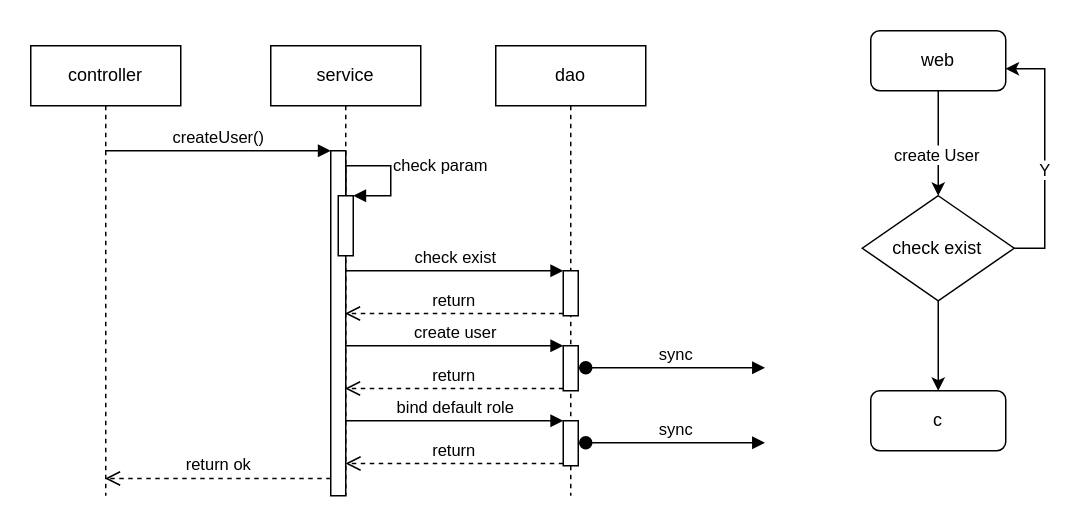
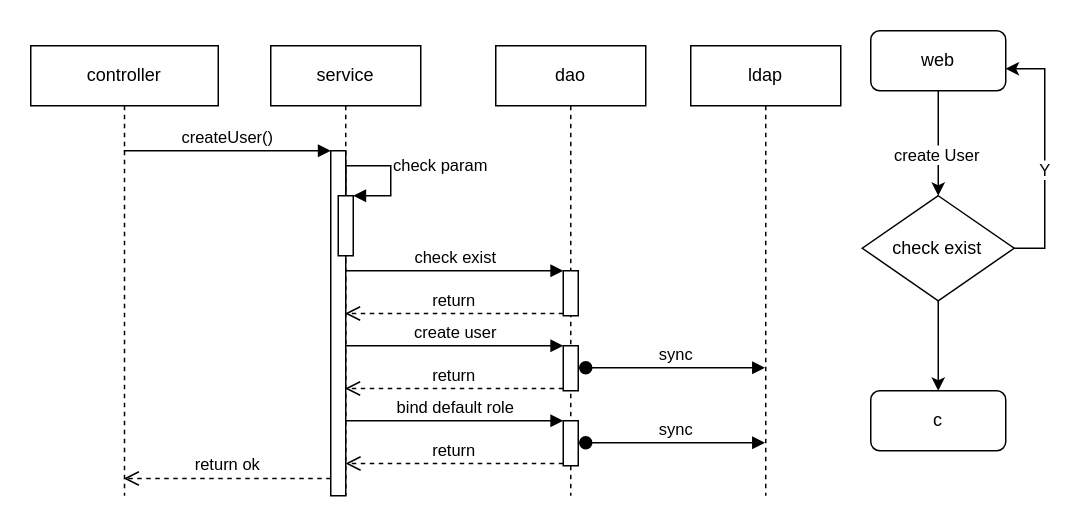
  <mxCell id="0" />
  <mxCell id="1" parent="0" />
- <mxCell id="2" value="controller" style="shape=umlLifeline;perimeter=lifelinePerimeter;whiteSpace=wrap;html=1;container=1;collapsible=0;recursiveResize=0;outlineConnect=0;" vertex="1" parent="1"><mxGeometry x="20" y="30" width="100" height="300" as="geometry" /></mxCell>
+ <mxCell id="2" value="controller" style="shape=umlLifeline;perimeter=lifelinePerimeter;whiteSpace=wrap;html=1;container=1;collapsible=0;recursiveResize=0;outlineConnect=0;" vertex="1" parent="1"><mxGeometry x="20" y="30" width="125" height="300" as="geometry" /></mxCell>
  <mxCell id="3" value="service" style="shape=umlLifeline;perimeter=lifelinePerimeter;whiteSpace=wrap;html=1;container=1;collapsible=0;recursiveResize=0;outlineConnect=0;" vertex="1" parent="1"><mxGeometry x="180" y="30" width="100" height="300" as="geometry" /></mxCell>
  <mxCell id="4" value="" style="html=1;points=[];perimeter=orthogonalPerimeter;" vertex="1" parent="3"><mxGeometry x="40" y="70" width="10" height="230" as="geometry" /></mxCell>
  <mxCell id="5" value="" style="html=1;points=[];perimeter=orthogonalPerimeter;" vertex="1" parent="3"><mxGeometry x="45" y="100" width="10" height="40" as="geometry" /></mxCell>
  <mxCell id="6" value="check param" style="edgeStyle=orthogonalEdgeStyle;html=1;align=left;spacingLeft=2;endArrow=block;rounded=0;entryX=1;entryY=0;" edge="1" target="5" parent="3"><mxGeometry relative="1" as="geometry"><mxPoint x="50" y="100" as="sourcePoint" /><Array as="points"><mxPoint x="50" y="80" /><mxPoint x="80" y="80" /><mxPoint x="80" y="100" /><mxPoint x="55" y="100" /></Array></mxGeometry></mxCell>
  <mxCell id="7" value="createUser()" style="html=1;verticalAlign=bottom;endArrow=block;entryX=0;entryY=0;rounded=0;" edge="1" target="4" parent="1" source="2"><mxGeometry relative="1" as="geometry"><mxPoint x="140" y="110" as="sourcePoint" /></mxGeometry></mxCell>
  <mxCell id="8" value="return ok" style="html=1;verticalAlign=bottom;endArrow=open;dashed=1;endSize=8;exitX=0;exitY=0.95;rounded=0;" edge="1" source="4" parent="1" target="2"><mxGeometry relative="1" as="geometry"><mxPoint x="140" y="186" as="targetPoint" /></mxGeometry></mxCell>
  <mxCell id="9" value="dao" style="shape=umlLifeline;perimeter=lifelinePerimeter;whiteSpace=wrap;html=1;container=1;collapsible=0;recursiveResize=0;outlineConnect=0;" vertex="1" parent="1"><mxGeometry x="330" y="30" width="100" height="300" as="geometry" /></mxCell>
  <mxCell id="10" value="" style="html=1;points=[];perimeter=orthogonalPerimeter;" vertex="1" parent="9"><mxGeometry x="45" y="150" width="10" height="30" as="geometry" /></mxCell>
  <mxCell id="11" value="" style="html=1;points=[];perimeter=orthogonalPerimeter;" vertex="1" parent="9"><mxGeometry x="45" y="200" width="10" height="30" as="geometry" /></mxCell>
  <mxCell id="12" value="" style="html=1;points=[];perimeter=orthogonalPerimeter;" vertex="1" parent="9"><mxGeometry x="45" y="250" width="10" height="30" as="geometry" /></mxCell>
  <mxCell id="13" value="return" style="html=1;verticalAlign=bottom;endArrow=open;dashed=1;endSize=8;exitX=0;exitY=0.95;rounded=0;" edge="1" parent="9" source="12"><mxGeometry relative="1" as="geometry"><mxPoint x="-100.19" y="278.5" as="targetPoint" /></mxGeometry></mxCell>
  <mxCell id="14" value="bind default role" style="html=1;verticalAlign=bottom;endArrow=block;entryX=0;entryY=0;rounded=0;" edge="1" parent="9" target="12"><mxGeometry relative="1" as="geometry"><mxPoint x="-100.19" y="250" as="sourcePoint" /></mxGeometry></mxCell>
  <mxCell id="15" value="sync" style="html=1;verticalAlign=bottom;startArrow=oval;startFill=1;endArrow=block;startSize=8;rounded=0;" edge="1" parent="9"><mxGeometry width="60" relative="1" as="geometry"><mxPoint x="60" y="264.66" as="sourcePoint" /><mxPoint x="179.5" y="264.66" as="targetPoint" /><Array as="points"><mxPoint x="120" y="264.66" /></Array></mxGeometry></mxCell>
  <mxCell id="16" value="sync" style="html=1;verticalAlign=bottom;startArrow=oval;startFill=1;endArrow=block;startSize=8;rounded=0;" edge="1" parent="9"><mxGeometry width="60" relative="1" as="geometry"><mxPoint x="60" y="214.66" as="sourcePoint" /><mxPoint x="179.5" y="214.66" as="targetPoint" /><Array as="points"><mxPoint x="120" y="214.66" /></Array></mxGeometry></mxCell>
  <mxCell id="17" value="return" style="html=1;verticalAlign=bottom;endArrow=open;dashed=1;endSize=8;exitX=0;exitY=0.95;rounded=0;" edge="1" source="10" parent="1" target="3"><mxGeometry relative="1" as="geometry"><mxPoint x="325" y="186" as="targetPoint" /></mxGeometry></mxCell>
  <mxCell id="18" value="check exist" style="html=1;verticalAlign=bottom;endArrow=block;entryX=0;entryY=0;rounded=0;" edge="1" target="10" parent="1" source="3"><mxGeometry relative="1" as="geometry"><mxPoint x="325" y="110" as="sourcePoint" /></mxGeometry></mxCell>
  <mxCell id="19" style="edgeStyle=orthogonalEdgeStyle;rounded=0;orthogonalLoop=1;jettySize=auto;html=1;exitX=1;exitY=0.5;exitDx=0;exitDy=0;entryX=0.999;entryY=0.634;entryDx=0;entryDy=0;entryPerimeter=0;" edge="1" parent="1" source="22" target="25"><mxGeometry relative="1" as="geometry"><Array as="points"><mxPoint x="696" y="165" /><mxPoint x="696" y="45" /></Array></mxGeometry></mxCell>
  <mxCell id="20" value="Y" style="edgeLabel;html=1;align=center;verticalAlign=middle;resizable=0;points=[];" vertex="1" connectable="0" parent="19"><mxGeometry x="-0.12" y="1" relative="1" as="geometry"><mxPoint as="offset" /></mxGeometry></mxCell>
  <mxCell id="21" style="edgeStyle=orthogonalEdgeStyle;rounded=0;orthogonalLoop=1;jettySize=auto;html=1;exitX=0.5;exitY=1;exitDx=0;exitDy=0;entryX=0.5;entryY=0;entryDx=0;entryDy=0;" edge="1" parent="1" source="22" target="26"><mxGeometry relative="1" as="geometry"><mxPoint x="625.069" y="240" as="targetPoint" /><Array as="points"><mxPoint x="625" y="230" /><mxPoint x="625" y="230" /></Array></mxGeometry></mxCell>
  <mxCell id="22" value="check exist" style="rhombus;whiteSpace=wrap;html=1;" vertex="1" parent="1"><mxGeometry x="574.37" y="130" width="101.25" height="70" as="geometry" /></mxCell>
  <mxCell id="23" style="edgeStyle=orthogonalEdgeStyle;rounded=0;orthogonalLoop=1;jettySize=auto;html=1;exitX=0.5;exitY=1;exitDx=0;exitDy=0;entryX=0.5;entryY=0;entryDx=0;entryDy=0;" edge="1" parent="1" source="25" target="22"><mxGeometry relative="1" as="geometry" /></mxCell>
  <mxCell id="24" value="create User" style="edgeLabel;html=1;align=center;verticalAlign=middle;resizable=0;points=[];" vertex="1" connectable="0" parent="23"><mxGeometry x="0.217" y="-1" relative="1" as="geometry"><mxPoint as="offset" /></mxGeometry></mxCell>
  <mxCell id="25" value="web" style="rounded=1;whiteSpace=wrap;html=1;" vertex="1" parent="1"><mxGeometry x="580" y="20" width="90" height="40" as="geometry" /></mxCell>
  <mxCell id="26" value="c" style="rounded=1;whiteSpace=wrap;html=1;" vertex="1" parent="1"><mxGeometry x="580" y="260" width="90" height="40" as="geometry" /></mxCell>
+ <mxCell id="27" value="ldap" style="shape=umlLifeline;perimeter=lifelinePerimeter;whiteSpace=wrap;html=1;container=1;collapsible=0;recursiveResize=0;outlineConnect=0;" vertex="1" parent="1"><mxGeometry x="460" y="30" width="100" height="300" as="geometry" /></mxCell>
  <mxCell id="28" value="return" style="html=1;verticalAlign=bottom;endArrow=open;dashed=1;endSize=8;exitX=0;exitY=0.95;rounded=0;" edge="1" source="11" parent="1" target="3"><mxGeometry relative="1" as="geometry"><mxPoint x="305" y="326" as="targetPoint" /></mxGeometry></mxCell>
  <mxCell id="29" value="create user" style="html=1;verticalAlign=bottom;endArrow=block;entryX=0;entryY=0;rounded=0;" edge="1" target="11" parent="1" source="3"><mxGeometry relative="1" as="geometry"><mxPoint x="305" y="250" as="sourcePoint" /></mxGeometry></mxCell>
